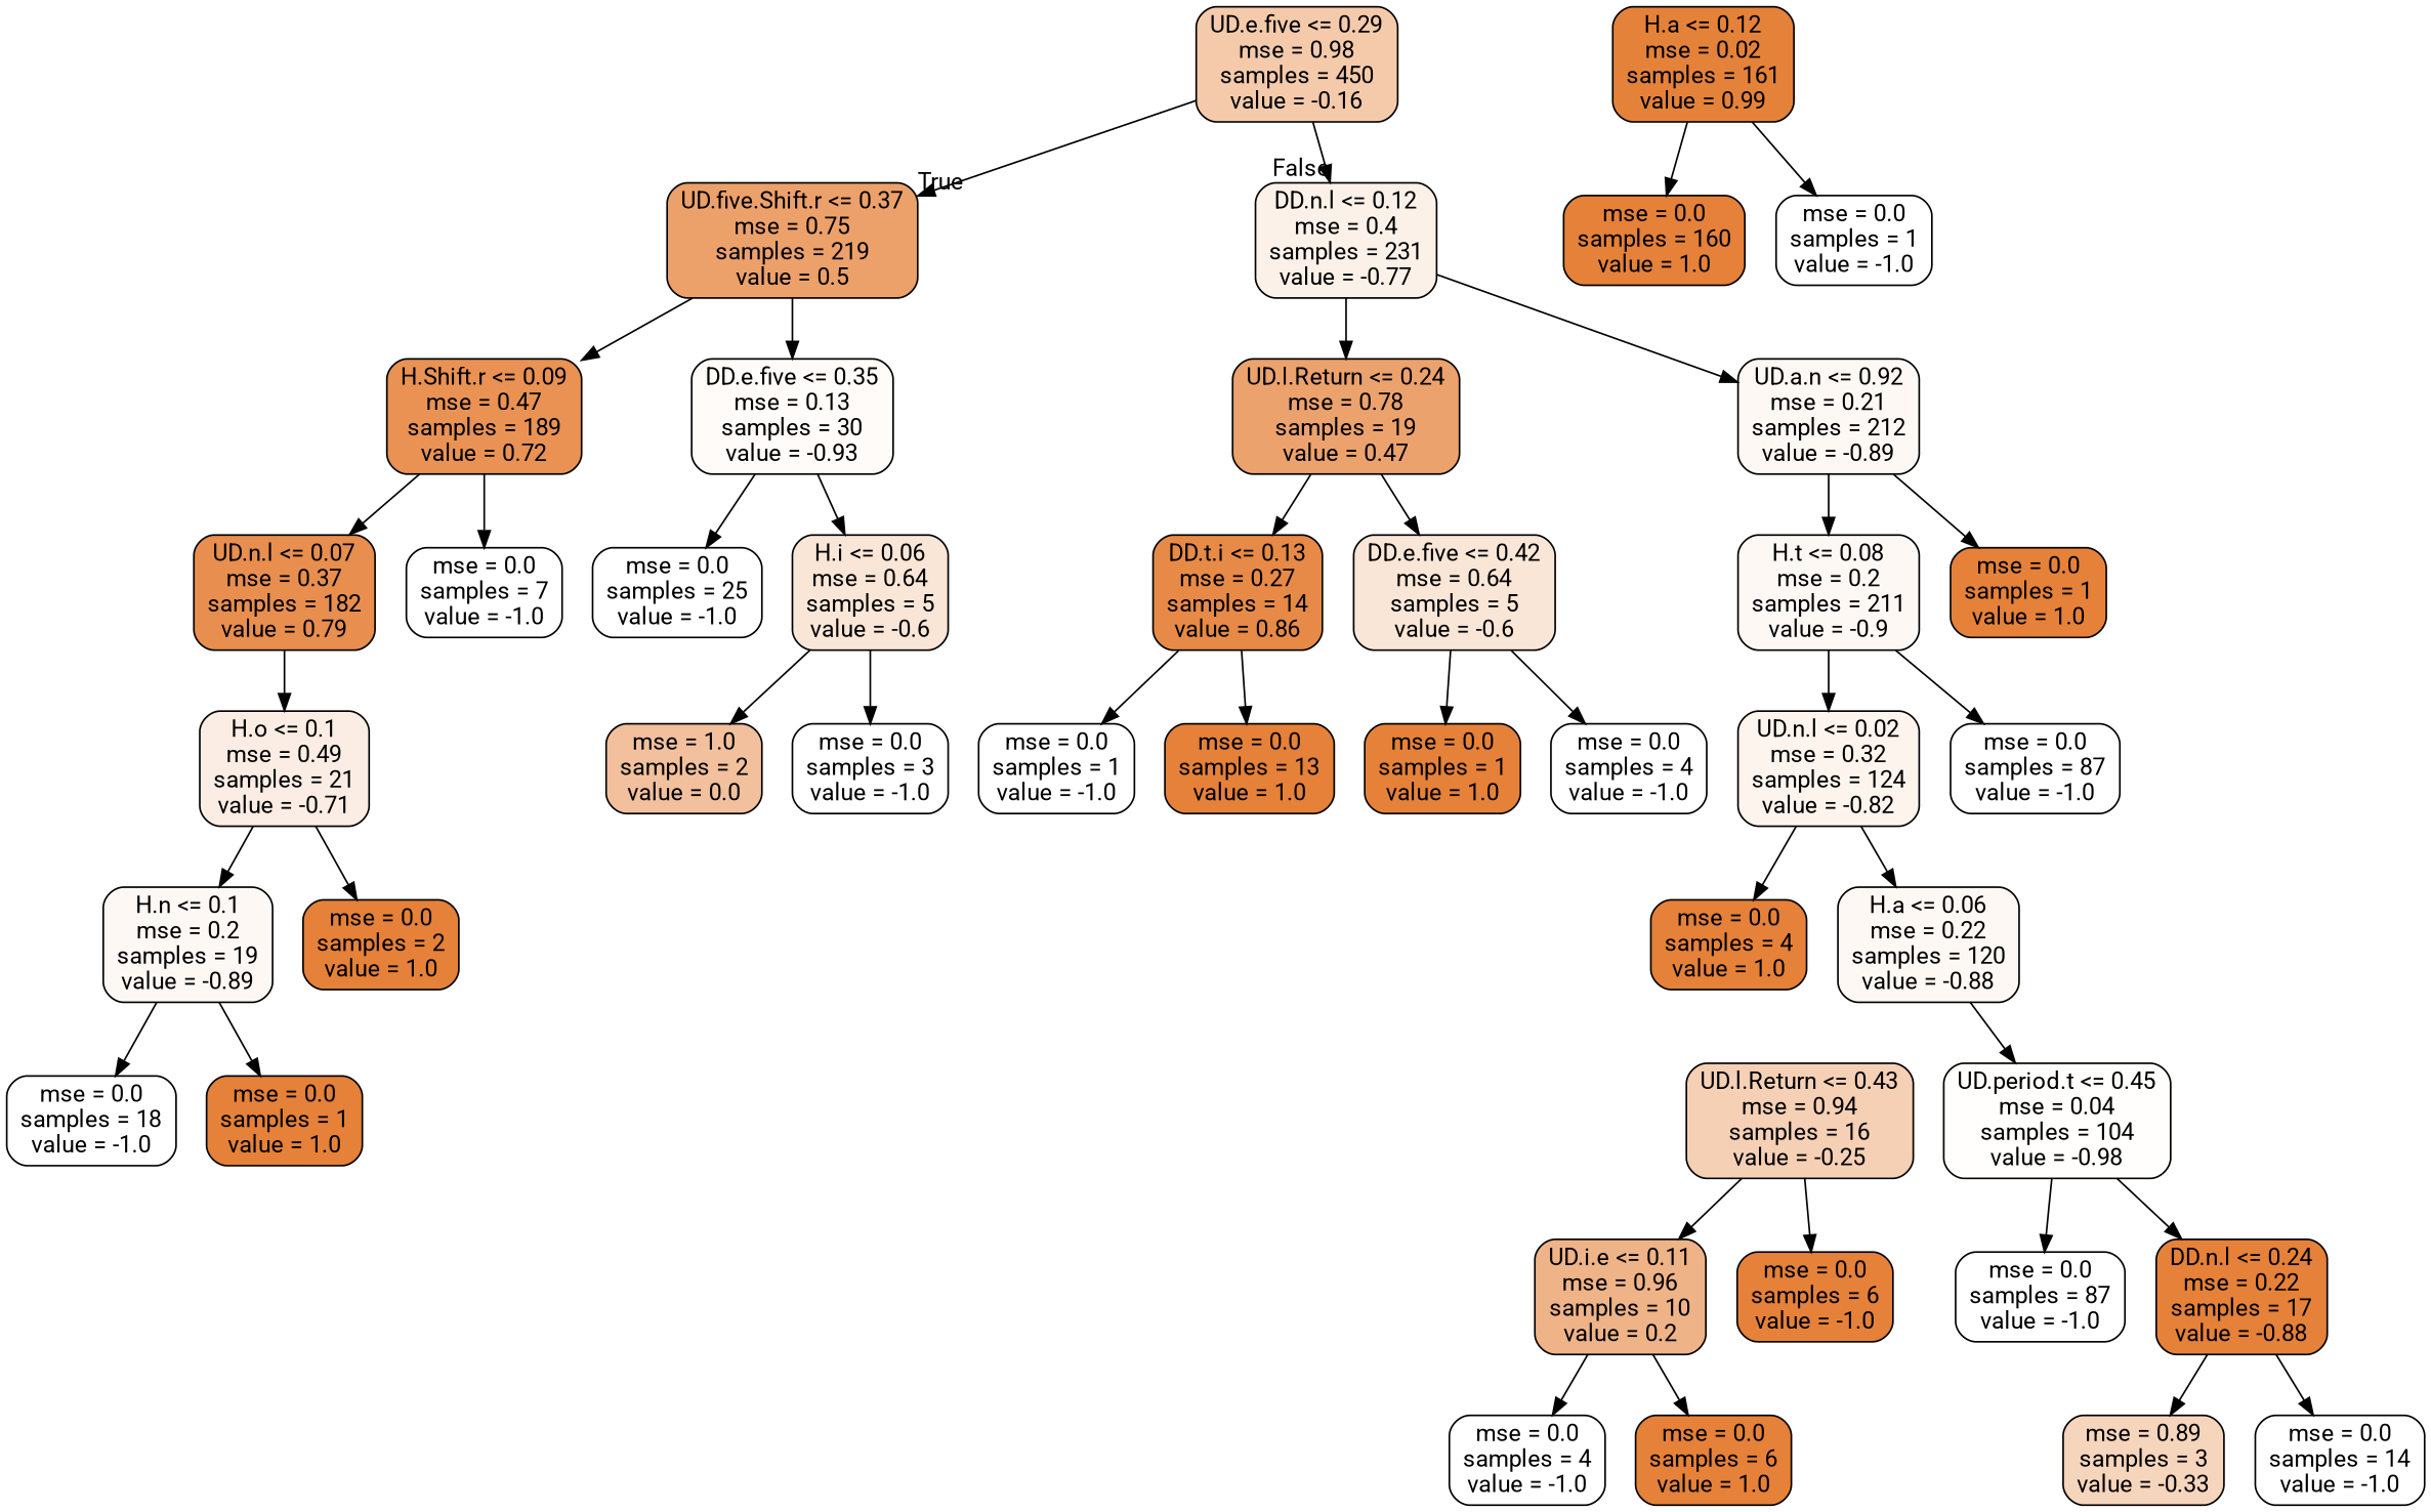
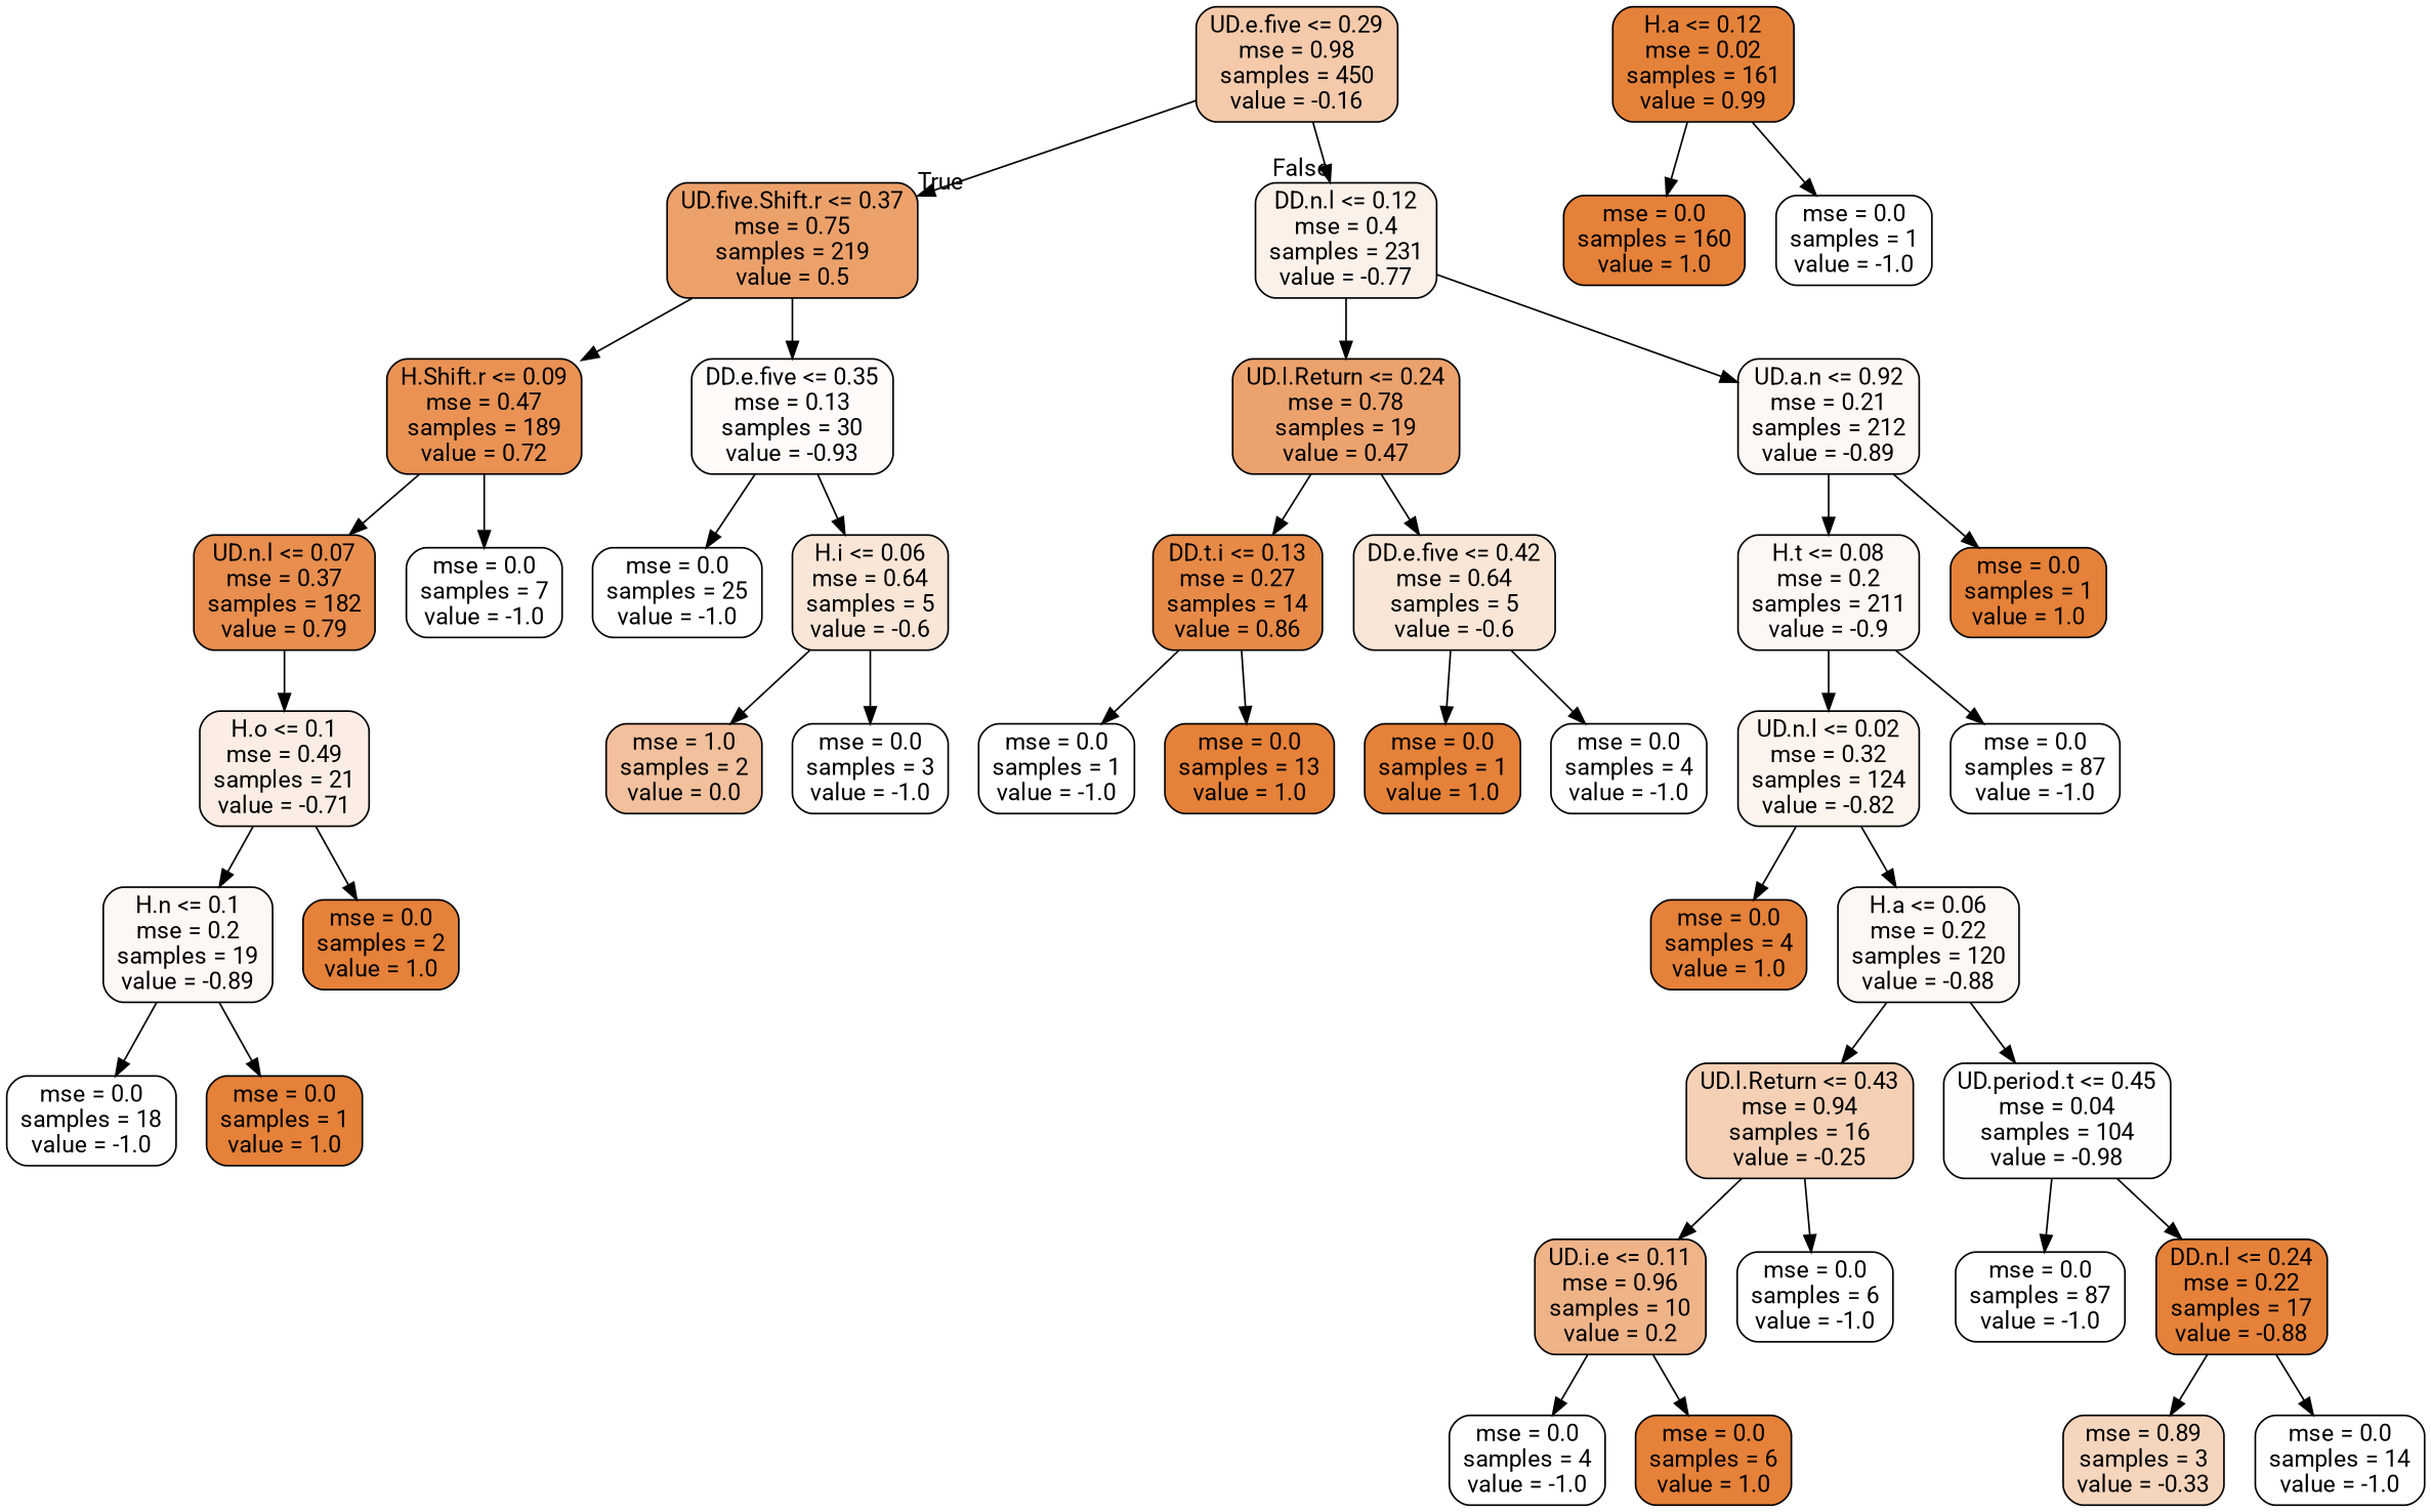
  digraph {
    fontname=Roboto
    node [color=black fillcolor="#ffffff" fontname=Roboto shape=box style="filled, rounded"]
    edge [fontname=Roboto]
    n1 [fillcolor="#f4caab" label="UD.e.five <= 0.29\nmse = 0.98\nsamples = 450\nvalue = -0.16"]
    n2 [fillcolor="#eca16b" label="UD.five.Shift.r <= 0.37\nmse = 0.75\nsamples = 219\nvalue = 0.5"]
    n3 [fillcolor="#fcf1e9" label="DD.n.l <= 0.12\nmse = 0.4\nsamples = 231\nvalue = -0.77"]
    n4 [fillcolor="#e99254" label="H.Shift.r <= 0.09\nmse = 0.47\nsamples = 189\nvalue = 0.72"]
    n5 [fillcolor="#fefbf8" label="DD.e.five <= 0.35\nmse = 0.13\nsamples = 30\nvalue = -0.93"]
    n6 [fillcolor="#eca26d" label="UD.l.Return <= 0.24\nmse = 0.78\nsamples = 19\nvalue = 0.47"]
    n7 [fillcolor="#fef8f4" label="UD.a.n <= 0.92\nmse = 0.21\nsamples = 212\nvalue = -0.89"]
    n8 [fillcolor="#e88e4e" label="UD.n.l <= 0.07\nmse = 0.37\nsamples = 182\nvalue = 0.79"]
    n9 [label="mse = 0.0\nsamples = 7\nvalue = -1.0"]
    n10 [label="mse = 0.0\nsamples = 25\nvalue = -1.0"]
    n11 [fillcolor="#fae6d7" label="H.i <= 0.06\nmse = 0.64\nsamples = 5\nvalue = -0.6"]
    n12 [fillcolor="#fbede3" label="H.o <= 0.1\nmse = 0.49\nsamples = 21\nvalue = -0.71"]
    n13 [fillcolor="#e5823a" label="H.a <= 0.12\nmse = 0.02\nsamples = 161\nvalue = 0.99"]
    n14 [fillcolor="#e58139" label="mse = 0.0\nsamples = 160\nvalue = 1.0"]
    n15 [label="mse = 0.0\nsamples = 1\nvalue = -1.0"]
    n16 [fillcolor="#fef8f5" label="H.n <= 0.1\nmse = 0.2\nsamples = 19\nvalue = -0.89"]
    n17 [fillcolor="#e58139" label="mse = 0.0\nsamples = 2\nvalue = 1.0"]
    n18 [label="mse = 0.0\nsamples = 18\nvalue = -1.0"]
    n19 [fillcolor="#e58139" label="mse = 0.0\nsamples = 1\nvalue = 1.0"]
    n20 [fillcolor="#f2c09c" label="mse = 1.0\nsamples = 2\nvalue = 0.0"]
    n21 [label="mse = 0.0\nsamples = 3\nvalue = -1.0"]
    n22 [fillcolor="#e78a47" label="DD.t.i <= 0.13\nmse = 0.27\nsamples = 14\nvalue = 0.86"]
    n23 [fillcolor="#fae6d7" label="DD.e.five <= 0.42\nmse = 0.64\nsamples = 5\nvalue = -0.6"]
    n24 [fillcolor="#fef8f5" label="H.t <= 0.08\nmse = 0.2\nsamples = 211\nvalue = -0.9"]
    n25 [fillcolor="#e58139" label="mse = 0.0\nsamples = 1\nvalue = 1.0"]
    n26 [label="mse = 0.0\nsamples = 1\nvalue = -1.0"]
    n27 [fillcolor="#e58139" label="mse = 0.0\nsamples = 13\nvalue = 1.0"]
    n28 [fillcolor="#e58139" label="mse = 0.0\nsamples = 1\nvalue = 1.0"]
    n29 [label="mse = 0.0\nsamples = 4\nvalue = -1.0"]
    n30 [fillcolor="#fdf4ed" label="UD.n.l <= 0.02\nmse = 0.32\nsamples = 124\nvalue = -0.82"]
    n31 [label="mse = 0.0\nsamples = 87\nvalue = -1.0"]
    n32 [fillcolor="#e58139" label="mse = 0.0\nsamples = 4\nvalue = 1.0"]
    n33 [fillcolor="#fdf8f3" label="H.a <= 0.06\nmse = 0.22\nsamples = 120\nvalue = -0.88"]
    n34 [fillcolor="#f5d0b5" label="UD.l.Return <= 0.43\nmse = 0.94\nsamples = 16\nvalue = -0.25"]
    n35 [fillcolor="#fffefd" label="UD.period.t <= 0.45\nmse = 0.04\nsamples = 104\nvalue = -0.98"]
    n36 [fillcolor="#efb388" label="UD.i.e <= 0.11\nmse = 0.96\nsamples = 10\nvalue = 0.2"]
-   n37 [fillcolor="#e58139" label="mse = 0.0\nsamples = 6\nvalue = -1.0"]
+   n37 [label="mse = 0.0\nsamples = 6\nvalue = -1.0"]
    n38 [label="mse = 0.0\nsamples = 87\nvalue = -1.0"]
    n39 [fillcolor="#e58139" label="DD.n.l <= 0.24\nmse = 0.22\nsamples = 17\nvalue = -0.88"]
    n40 [label="mse = 0.0\nsamples = 4\nvalue = -1.0"]
    n41 [fillcolor="#e58139" label="mse = 0.0\nsamples = 6\nvalue = 1.0"]
    n42 [fillcolor="#f6d5bd" label="mse = 0.89\nsamples = 3\nvalue = -0.33"]
    n43 [label="mse = 0.0\nsamples = 14\nvalue = -1.0"]
    n1 -> n2 [headlabel=True labelangle=45 labeldistance=2.5]
    n1 -> n3 [headlabel=False labelangle=-45 labeldistance=2.5]
    n2 -> n4
    n2 -> n5
    n3 -> n6
    n3 -> n7
    n4 -> n8
    n4 -> n9
    n5 -> n10
    n5 -> n11
    n6 -> n22
    n6 -> n23
    n7 -> n24
    n7 -> n25
    n8 -> n12
    n11 -> n20
    n11 -> n21
    n12 -> n16
    n12 -> n17
    n13 -> n14
    n13 -> n15
    n16 -> n18
    n16 -> n19
    n22 -> n26
    n22 -> n27
    n23 -> n28
    n23 -> n29
    n24 -> n30
    n24 -> n31
    n30 -> n32
    n30 -> n33
+   n33 -> n34
    n33 -> n35
    n34 -> n36
    n34 -> n37
    n35 -> n38
    n35 -> n39
    n36 -> n40
    n36 -> n41
    n39 -> n42
    n39 -> n43
  }
